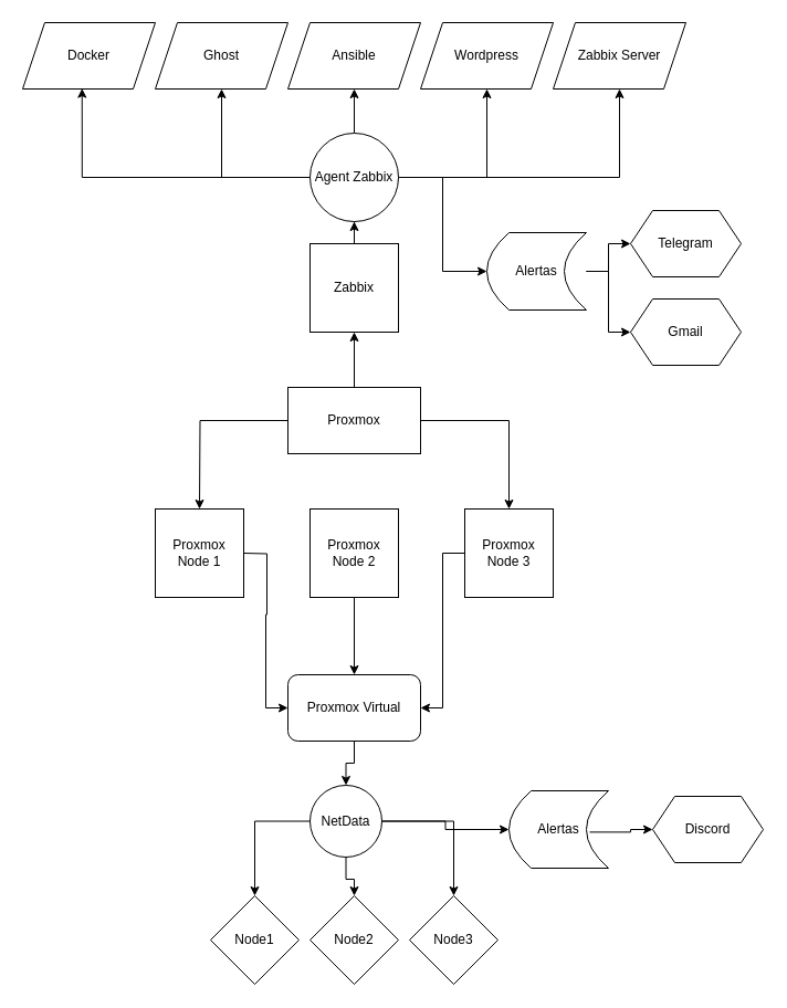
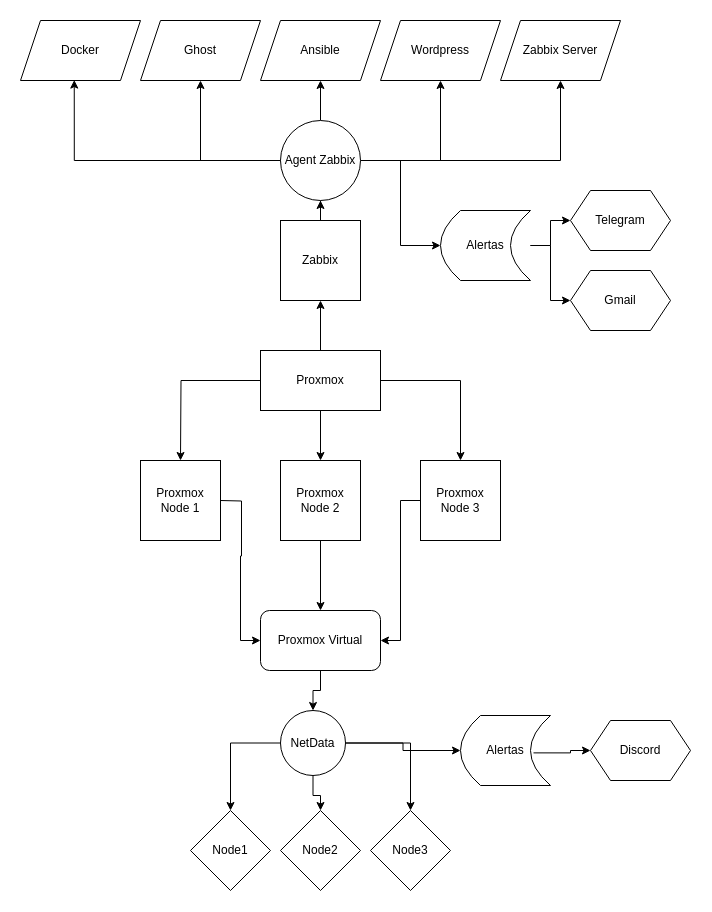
  <mxCell id="0" />
  <mxCell id="1" parent="0" />
+ <mxCell id="2" style="edgeStyle=orthogonalEdgeStyle;rounded=0;orthogonalLoop=1;jettySize=auto;html=1;entryX=0.5;entryY=0;entryDx=0;entryDy=0;" edge="1" parent="1" source="6" target="10"><mxGeometry relative="1" as="geometry" /></mxCell>
  <mxCell id="3" style="edgeStyle=orthogonalEdgeStyle;rounded=0;orthogonalLoop=1;jettySize=auto;html=1;" edge="1" parent="1" source="6"><mxGeometry relative="1" as="geometry"><mxPoint x="180" y="460" as="targetPoint" /></mxGeometry></mxCell>
  <mxCell id="4" style="edgeStyle=orthogonalEdgeStyle;rounded=0;orthogonalLoop=1;jettySize=auto;html=1;" edge="1" parent="1" source="6" target="12"><mxGeometry relative="1" as="geometry" /></mxCell>
  <mxCell id="5" style="edgeStyle=orthogonalEdgeStyle;rounded=0;orthogonalLoop=1;jettySize=auto;html=1;entryX=0.5;entryY=1;entryDx=0;entryDy=0;" edge="1" parent="1" source="6" target="24"><mxGeometry relative="1" as="geometry" /></mxCell>
  <mxCell id="6" value="Proxmox" style="rounded=0;whiteSpace=wrap;html=1;" vertex="1" parent="1"><mxGeometry x="260" y="350" width="120" height="60" as="geometry" /></mxCell>
  <mxCell id="7" style="edgeStyle=orthogonalEdgeStyle;rounded=0;orthogonalLoop=1;jettySize=auto;html=1;entryX=0;entryY=0.5;entryDx=0;entryDy=0;" edge="1" parent="1" target="14"><mxGeometry relative="1" as="geometry"><mxPoint x="220" y="500" as="sourcePoint" /></mxGeometry></mxCell>
  <mxCell id="8" value="Proxmox Node 1" style="whiteSpace=wrap;html=1;aspect=fixed;" vertex="1" parent="1"><mxGeometry x="140" y="460" width="80" height="80" as="geometry" /></mxCell>
  <mxCell id="9" style="edgeStyle=orthogonalEdgeStyle;rounded=0;orthogonalLoop=1;jettySize=auto;html=1;entryX=0.5;entryY=0;entryDx=0;entryDy=0;" edge="1" parent="1" source="10" target="14"><mxGeometry relative="1" as="geometry" /></mxCell>
  <mxCell id="10" value="Proxmox Node 2" style="whiteSpace=wrap;html=1;aspect=fixed;" vertex="1" parent="1"><mxGeometry x="280" y="460" width="80" height="80" as="geometry" /></mxCell>
  <mxCell id="11" style="edgeStyle=orthogonalEdgeStyle;rounded=0;orthogonalLoop=1;jettySize=auto;html=1;entryX=1;entryY=0.5;entryDx=0;entryDy=0;" edge="1" parent="1" source="12" target="14"><mxGeometry relative="1" as="geometry" /></mxCell>
  <mxCell id="12" value="Proxmox Node 3" style="whiteSpace=wrap;html=1;aspect=fixed;" vertex="1" parent="1"><mxGeometry x="420" y="460" width="80" height="80" as="geometry" /></mxCell>
  <mxCell id="13" style="edgeStyle=orthogonalEdgeStyle;rounded=0;orthogonalLoop=1;jettySize=auto;html=1;" edge="1" parent="1" source="14" target="19"><mxGeometry relative="1" as="geometry" /></mxCell>
  <mxCell id="14" value="Proxmox Virtual" style="rounded=1;whiteSpace=wrap;html=1;" vertex="1" parent="1"><mxGeometry x="260" y="610" width="120" height="60" as="geometry" /></mxCell>
  <mxCell id="15" style="edgeStyle=orthogonalEdgeStyle;rounded=0;orthogonalLoop=1;jettySize=auto;html=1;" edge="1" parent="1" source="19" target="21"><mxGeometry relative="1" as="geometry" /></mxCell>
  <mxCell id="16" style="edgeStyle=orthogonalEdgeStyle;rounded=0;orthogonalLoop=1;jettySize=auto;html=1;entryX=0.5;entryY=0;entryDx=0;entryDy=0;" edge="1" parent="1" source="19" target="20"><mxGeometry relative="1" as="geometry" /></mxCell>
  <mxCell id="17" style="edgeStyle=orthogonalEdgeStyle;rounded=0;orthogonalLoop=1;jettySize=auto;html=1;entryX=0.5;entryY=0;entryDx=0;entryDy=0;" edge="1" parent="1" source="19" target="22"><mxGeometry relative="1" as="geometry" /></mxCell>
  <mxCell id="18" style="edgeStyle=orthogonalEdgeStyle;rounded=0;orthogonalLoop=1;jettySize=auto;html=1;" edge="1" parent="1" source="19" target="43"><mxGeometry relative="1" as="geometry" /></mxCell>
  <mxCell id="19" value="NetData" style="ellipse;whiteSpace=wrap;html=1;aspect=fixed;" vertex="1" parent="1"><mxGeometry x="280" y="710" width="65" height="65" as="geometry" /></mxCell>
  <mxCell id="20" value="Node1" style="rhombus;whiteSpace=wrap;html=1;" vertex="1" parent="1"><mxGeometry x="190" y="810" width="80" height="80" as="geometry" /></mxCell>
  <mxCell id="21" value="Node2" style="rhombus;whiteSpace=wrap;html=1;" vertex="1" parent="1"><mxGeometry x="280" y="810" width="80" height="80" as="geometry" /></mxCell>
  <mxCell id="22" value="Node3" style="rhombus;whiteSpace=wrap;html=1;" vertex="1" parent="1"><mxGeometry x="370" y="810" width="80" height="80" as="geometry" /></mxCell>
  <mxCell id="23" style="edgeStyle=orthogonalEdgeStyle;rounded=0;orthogonalLoop=1;jettySize=auto;html=1;" edge="1" parent="1" source="24" target="30"><mxGeometry relative="1" as="geometry" /></mxCell>
  <mxCell id="24" value="Zabbix" style="whiteSpace=wrap;html=1;aspect=fixed;" vertex="1" parent="1"><mxGeometry x="280" y="220" width="80" height="80" as="geometry" /></mxCell>
  <mxCell id="25" style="edgeStyle=orthogonalEdgeStyle;rounded=0;orthogonalLoop=1;jettySize=auto;html=1;entryX=0.5;entryY=1;entryDx=0;entryDy=0;" edge="1" parent="1" source="30" target="32"><mxGeometry relative="1" as="geometry" /></mxCell>
  <mxCell id="26" style="edgeStyle=orthogonalEdgeStyle;rounded=0;orthogonalLoop=1;jettySize=auto;html=1;entryX=0.5;entryY=1;entryDx=0;entryDy=0;" edge="1" parent="1" source="30" target="33"><mxGeometry relative="1" as="geometry" /></mxCell>
  <mxCell id="27" style="edgeStyle=orthogonalEdgeStyle;rounded=0;orthogonalLoop=1;jettySize=auto;html=1;entryX=0.5;entryY=1;entryDx=0;entryDy=0;" edge="1" parent="1" source="30" target="34"><mxGeometry relative="1" as="geometry" /></mxCell>
  <mxCell id="28" style="edgeStyle=orthogonalEdgeStyle;rounded=0;orthogonalLoop=1;jettySize=auto;html=1;entryX=0.5;entryY=1;entryDx=0;entryDy=0;" edge="1" parent="1" source="30" target="35"><mxGeometry relative="1" as="geometry" /></mxCell>
  <mxCell id="29" style="edgeStyle=orthogonalEdgeStyle;rounded=0;orthogonalLoop=1;jettySize=auto;html=1;entryX=0;entryY=0.5;entryDx=0;entryDy=0;" edge="1" parent="1" source="30" target="39"><mxGeometry relative="1" as="geometry" /></mxCell>
  <mxCell id="30" value="Agent Zabbix" style="ellipse;whiteSpace=wrap;html=1;aspect=fixed;" vertex="1" parent="1"><mxGeometry x="280" y="120" width="80" height="80" as="geometry" /></mxCell>
  <mxCell id="31" value="Docker" style="shape=parallelogram;perimeter=parallelogramPerimeter;whiteSpace=wrap;html=1;fixedSize=1;" vertex="1" parent="1"><mxGeometry x="20" y="20" width="120" height="60" as="geometry" /></mxCell>
  <mxCell id="32" value="Ghost" style="shape=parallelogram;perimeter=parallelogramPerimeter;whiteSpace=wrap;html=1;fixedSize=1;" vertex="1" parent="1"><mxGeometry x="140" y="20" width="120" height="60" as="geometry" /></mxCell>
  <mxCell id="33" value="Ansible" style="shape=parallelogram;perimeter=parallelogramPerimeter;whiteSpace=wrap;html=1;fixedSize=1;" vertex="1" parent="1"><mxGeometry x="260" y="20" width="120" height="60" as="geometry" /></mxCell>
  <mxCell id="34" value="Wordpress" style="shape=parallelogram;perimeter=parallelogramPerimeter;whiteSpace=wrap;html=1;fixedSize=1;" vertex="1" parent="1"><mxGeometry x="380" y="20" width="120" height="60" as="geometry" /></mxCell>
  <mxCell id="35" value="Zabbix Server" style="shape=parallelogram;perimeter=parallelogramPerimeter;whiteSpace=wrap;html=1;fixedSize=1;" vertex="1" parent="1"><mxGeometry x="500" y="20" width="120" height="60" as="geometry" /></mxCell>
  <mxCell id="36" style="edgeStyle=orthogonalEdgeStyle;rounded=0;orthogonalLoop=1;jettySize=auto;html=1;entryX=0.448;entryY=0.993;entryDx=0;entryDy=0;entryPerimeter=0;" edge="1" parent="1" source="30" target="31"><mxGeometry relative="1" as="geometry" /></mxCell>
  <mxCell id="37" style="edgeStyle=orthogonalEdgeStyle;rounded=0;orthogonalLoop=1;jettySize=auto;html=1;entryX=0;entryY=0.5;entryDx=0;entryDy=0;" edge="1" parent="1" source="39" target="41"><mxGeometry relative="1" as="geometry" /></mxCell>
  <mxCell id="38" style="edgeStyle=orthogonalEdgeStyle;rounded=0;orthogonalLoop=1;jettySize=auto;html=1;" edge="1" parent="1" source="39" target="40"><mxGeometry relative="1" as="geometry" /></mxCell>
  <mxCell id="39" value="Alertas" style="shape=dataStorage;whiteSpace=wrap;html=1;fixedSize=1;" vertex="1" parent="1"><mxGeometry x="440" y="210" width="90" height="70" as="geometry" /></mxCell>
  <mxCell id="40" value="Telegram" style="shape=hexagon;perimeter=hexagonPerimeter2;whiteSpace=wrap;html=1;fixedSize=1;" vertex="1" parent="1"><mxGeometry x="570" y="190" width="100" height="60" as="geometry" /></mxCell>
  <mxCell id="41" value="Gmail" style="shape=hexagon;perimeter=hexagonPerimeter2;whiteSpace=wrap;html=1;fixedSize=1;" vertex="1" parent="1"><mxGeometry x="570" y="270" width="100" height="60" as="geometry" /></mxCell>
  <mxCell id="42" style="edgeStyle=orthogonalEdgeStyle;rounded=0;orthogonalLoop=1;jettySize=auto;html=1;entryX=0;entryY=0.5;entryDx=0;entryDy=0;exitX=0.811;exitY=0.534;exitDx=0;exitDy=0;exitPerimeter=0;" edge="1" parent="1" source="43" target="44"><mxGeometry relative="1" as="geometry" /></mxCell>
  <mxCell id="43" value="Alertas" style="shape=dataStorage;whiteSpace=wrap;html=1;fixedSize=1;" vertex="1" parent="1"><mxGeometry x="460" y="715" width="90" height="70" as="geometry" /></mxCell>
  <mxCell id="44" value="Discord" style="shape=hexagon;perimeter=hexagonPerimeter2;whiteSpace=wrap;html=1;fixedSize=1;" vertex="1" parent="1"><mxGeometry x="590" y="720" width="100" height="60" as="geometry" /></mxCell>
